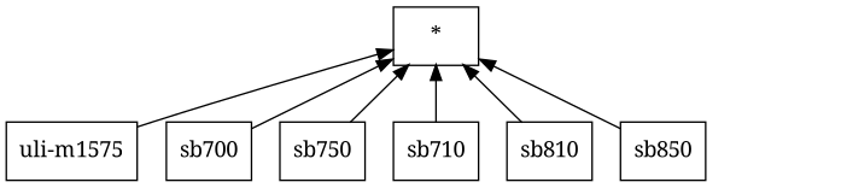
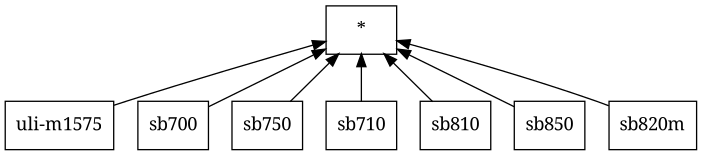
  digraph {
    fontname="Noto Serif"
    rankdir=BT
    node [fontname="Noto Serif" shape=record]
    edge [fontname="Noto Serif"]
    n1 [label="{*}"]
    n2 [label="{uli-m1575}"]
    n3 [label="{sb700}"]
    n4 [label="{sb750}"]
    n5 [label="{sb710}"]
    n6 [label="{sb810}"]
    n7 [label="{sb850}"]
+   n8 [label="{sb820m}"]
    subgraph sub_1 {
      n1
      n2
      n3
      n4
      n5
      n6
      n7
+     n8
    }
    n2 -> n1
    n3 -> n1
    n4 -> n1
    n5 -> n1
    n6 -> n1
    n7 -> n1
+   n8 -> n1
  }
